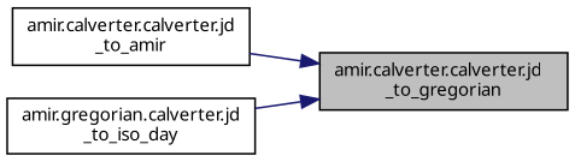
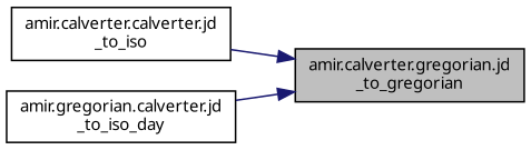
  digraph {
    rankdir=RL
    node [color=black fillcolor=white fontname="FreeSans.ttf" fontsize=10 shape=record style=filled]
    edge [color=midnightblue dir=back fontname="FreeSans.ttf" fontsize=10 labelfontname="FreeSans.ttf" labelfontsize=10 style=solid]
-   n1 [fillcolor=grey75 fontcolor=black height=0.2 label="amir.calverter.calverter.jd\l_to_gregorian" width=0.4]
-   n2 [height=0.2 label="amir.calverter.calverter.jd\l_to_amir" width=0.4]
+   n1 [fillcolor=grey75 fontcolor=black height=0.2 label="amir.calverter.gregorian.jd\l_to_gregorian" width=0.4]
+   n2 [height=0.2 label="amir.calverter.calverter.jd\l_to_iso" width=0.4]
    n3 [height=0.2 label="amir.gregorian.calverter.jd\l_to_iso_day" width=0.4]
    n1 -> n2
    n1 -> n3
  }
